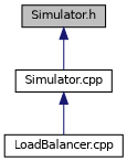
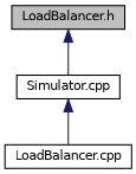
  digraph {
    node [color=black fillcolor=white fontname=Helvetica fontsize=10 shape=record style=filled]
    edge [color=midnightblue dir=back fontname=Helvetica fontsize=10 labelfontname=Helvetica labelfontsize=10 style=solid]
-   n1 [fillcolor=grey75 fontcolor=black height=0.2 label="Simulator.h" width=0.4]
+   n1 [fillcolor=grey75 fontcolor=black height=0.2 label="LoadBalancer.h" width=0.4]
    n2 [height=0.2 label="Simulator.cpp" width=0.4]
    n3 [height=0.2 label="LoadBalancer.cpp" width=0.4]
    n1 -> n2
    n2 -> n3
  }
